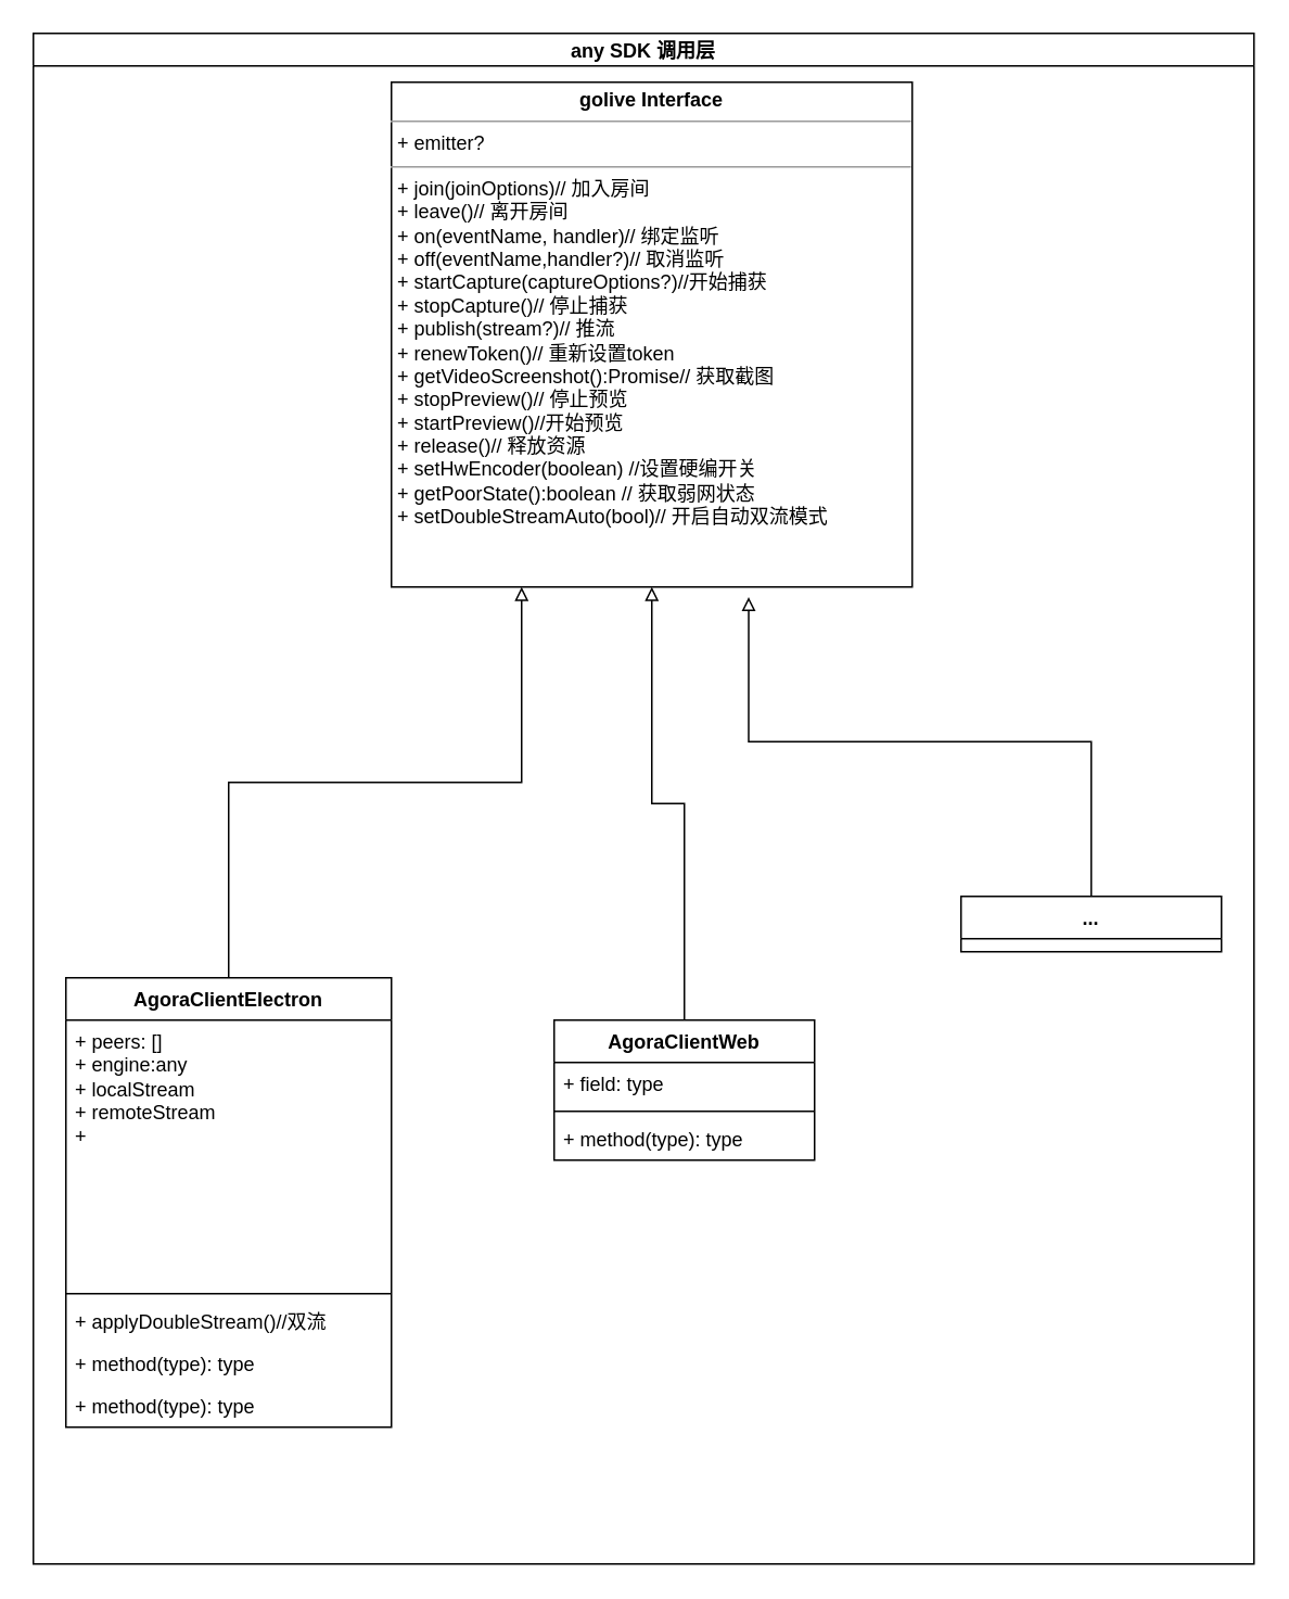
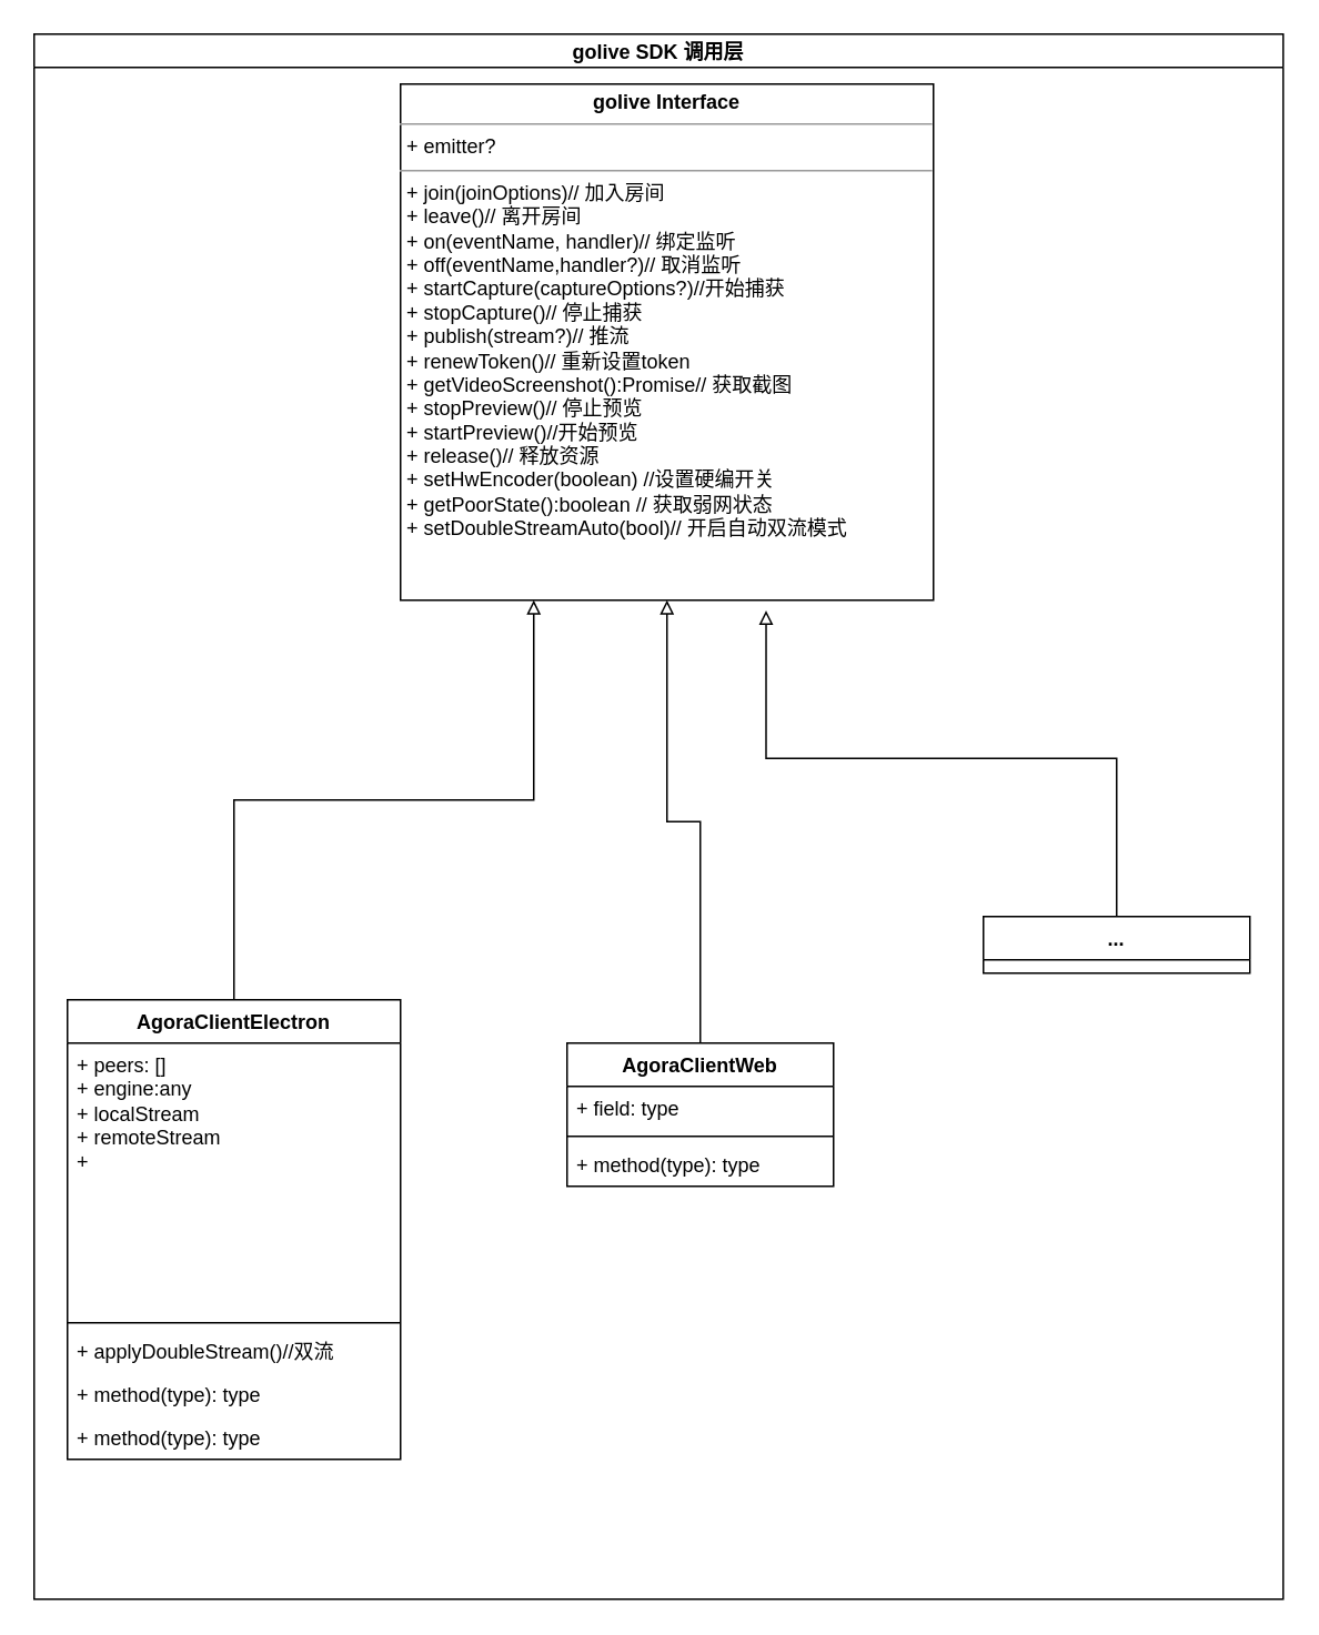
  <mxCell id="0" />
  <mxCell id="1" parent="0" />
- <mxCell id="2" value="any SDK 调用层" style="swimlane;startSize=20;horizontal=1;containerType=tree;" vertex="1" parent="1"><mxGeometry x="20" y="20" width="750" height="940" as="geometry" /></mxCell>
+ <mxCell id="2" value="golive SDK 调用层" style="swimlane;startSize=20;horizontal=1;containerType=tree;" vertex="1" parent="1"><mxGeometry x="20" y="20" width="750" height="940" as="geometry" /></mxCell>
  <mxCell id="3" value="&lt;p style=&quot;margin:0px;margin-top:4px;text-align:center;&quot;&gt;&lt;b&gt;golive Interface&lt;/b&gt;&lt;/p&gt;&lt;hr size=&quot;1&quot;&gt;&lt;p style=&quot;margin:0px;margin-left:4px;&quot;&gt;+ emitter?&lt;br&gt;&lt;/p&gt;&lt;hr size=&quot;1&quot;&gt;&lt;p style=&quot;margin:0px;margin-left:4px;&quot;&gt;+ join(joinOptions)// 加入房间&lt;br&gt;+ leave()// 离开房间&lt;/p&gt;&lt;p style=&quot;margin:0px;margin-left:4px;&quot;&gt;+ on(eventName, handler)// 绑定监听&lt;/p&gt;&lt;p style=&quot;margin:0px;margin-left:4px;&quot;&gt;+ off(eventName,handler?)// 取消监听&lt;/p&gt;&lt;p style=&quot;margin:0px;margin-left:4px;&quot;&gt;+ startCapture(captureOptions?)//开始捕获&lt;/p&gt;&lt;p style=&quot;margin:0px;margin-left:4px;&quot;&gt;+ stopCapture()// 停止捕获&lt;/p&gt;&lt;p style=&quot;margin:0px;margin-left:4px;&quot;&gt;+ publish(stream?)// 推流&lt;/p&gt;&lt;p style=&quot;margin:0px;margin-left:4px;&quot;&gt;+ renewToken()// 重新设置token&lt;/p&gt;&lt;p style=&quot;margin:0px;margin-left:4px;&quot;&gt;+&amp;nbsp;getVideoScreenshot():Promise// 获取截图&lt;/p&gt;&lt;p style=&quot;margin:0px;margin-left:4px;&quot;&gt;+ stopPreview()// 停止预览&lt;/p&gt;&lt;p style=&quot;margin:0px;margin-left:4px;&quot;&gt;+ startPreview()//开始预览&lt;/p&gt;&lt;p style=&quot;margin:0px;margin-left:4px;&quot;&gt;+ release()// 释放资源&lt;/p&gt;&lt;p style=&quot;margin:0px;margin-left:4px;&quot;&gt;+&amp;nbsp;setHwEncoder(boolean) //设置硬编开关&lt;/p&gt;&lt;p style=&quot;margin:0px;margin-left:4px;&quot;&gt;+&amp;nbsp;getPoorState():boolean // 获取弱网状态&lt;/p&gt;&lt;p style=&quot;margin:0px;margin-left:4px;&quot;&gt;+ setDoubleStreamAuto(bool)// 开启自动双流模式&lt;/p&gt;&lt;p style=&quot;margin:0px;margin-left:4px;&quot;&gt;&lt;br&gt;&lt;/p&gt;" style="verticalAlign=top;align=left;overflow=fill;fontSize=12;fontFamily=Helvetica;html=1;whiteSpace=wrap;" vertex="1" parent="2"><mxGeometry x="220" y="30" width="320" height="310" as="geometry" /></mxCell>
  <mxCell id="4" style="edgeStyle=orthogonalEdgeStyle;rounded=0;orthogonalLoop=1;jettySize=auto;html=1;exitX=0.5;exitY=0;exitDx=0;exitDy=0;entryX=0.25;entryY=1;entryDx=0;entryDy=0;endArrow=block;endFill=0;" edge="1" parent="2" source="5" target="3"><mxGeometry relative="1" as="geometry" /></mxCell>
  <mxCell id="5" value="AgoraClientElectron" style="swimlane;fontStyle=1;align=center;verticalAlign=top;childLayout=stackLayout;horizontal=1;startSize=26;horizontalStack=0;resizeParent=1;resizeParentMax=0;resizeLast=0;collapsible=1;marginBottom=0;whiteSpace=wrap;html=1;" vertex="1" parent="2"><mxGeometry x="20" y="580" width="200" height="276" as="geometry"><mxRectangle x="70" y="307" width="160" height="30" as="alternateBounds" /></mxGeometry></mxCell>
  <mxCell id="6" value="+ peers: []&lt;br&gt;+ engine:any&lt;br&gt;+ localStream&lt;br&gt;+ remoteStream&lt;br&gt;+&amp;nbsp;" style="text;strokeColor=none;fillColor=none;align=left;verticalAlign=top;spacingLeft=4;spacingRight=4;overflow=hidden;rotatable=0;points=[[0,0.5],[1,0.5]];portConstraint=eastwest;whiteSpace=wrap;html=1;" vertex="1" parent="5"><mxGeometry y="26" width="200" height="164" as="geometry" /></mxCell>
  <mxCell id="7" value="" style="line;strokeWidth=1;fillColor=none;align=left;verticalAlign=middle;spacingTop=-1;spacingLeft=3;spacingRight=3;rotatable=0;labelPosition=right;points=[];portConstraint=eastwest;strokeColor=inherit;" vertex="1" parent="5"><mxGeometry y="190" width="200" height="8" as="geometry" /></mxCell>
  <mxCell id="8" value="+&amp;nbsp;applyDoubleStream&lt;span style=&quot;background-color: initial;&quot;&gt;()//双流&lt;/span&gt;" style="text;strokeColor=none;fillColor=none;align=left;verticalAlign=top;spacingLeft=4;spacingRight=4;overflow=hidden;rotatable=0;points=[[0,0.5],[1,0.5]];portConstraint=eastwest;whiteSpace=wrap;html=1;" vertex="1" parent="5"><mxGeometry y="198" width="200" height="26" as="geometry" /></mxCell>
  <mxCell id="9" value="+ method(type): type" style="text;strokeColor=none;fillColor=none;align=left;verticalAlign=top;spacingLeft=4;spacingRight=4;overflow=hidden;rotatable=0;points=[[0,0.5],[1,0.5]];portConstraint=eastwest;whiteSpace=wrap;html=1;" vertex="1" parent="5"><mxGeometry y="224" width="200" height="26" as="geometry" /></mxCell>
  <mxCell id="10" value="+ method(type): type" style="text;strokeColor=none;fillColor=none;align=left;verticalAlign=top;spacingLeft=4;spacingRight=4;overflow=hidden;rotatable=0;points=[[0,0.5],[1,0.5]];portConstraint=eastwest;whiteSpace=wrap;html=1;" vertex="1" parent="5"><mxGeometry y="250" width="200" height="26" as="geometry" /></mxCell>
  <mxCell id="11" style="edgeStyle=orthogonalEdgeStyle;rounded=0;orthogonalLoop=1;jettySize=auto;html=1;exitX=0.5;exitY=0;exitDx=0;exitDy=0;entryX=0.5;entryY=1;entryDx=0;entryDy=0;strokeWidth=1;endArrow=block;endFill=0;" edge="1" parent="2" source="12" target="3"><mxGeometry relative="1" as="geometry" /></mxCell>
  <mxCell id="12" value="AgoraClientWeb" style="swimlane;fontStyle=1;align=center;verticalAlign=top;childLayout=stackLayout;horizontal=1;startSize=26;horizontalStack=0;resizeParent=1;resizeParentMax=0;resizeLast=0;collapsible=1;marginBottom=0;whiteSpace=wrap;html=1;" vertex="1" parent="2"><mxGeometry x="320" y="606" width="160" height="86" as="geometry" /></mxCell>
  <mxCell id="13" value="+ field: type" style="text;strokeColor=none;fillColor=none;align=left;verticalAlign=top;spacingLeft=4;spacingRight=4;overflow=hidden;rotatable=0;points=[[0,0.5],[1,0.5]];portConstraint=eastwest;whiteSpace=wrap;html=1;" vertex="1" parent="12"><mxGeometry y="26" width="160" height="26" as="geometry" /></mxCell>
  <mxCell id="14" value="" style="line;strokeWidth=1;fillColor=none;align=left;verticalAlign=middle;spacingTop=-1;spacingLeft=3;spacingRight=3;rotatable=0;labelPosition=right;points=[];portConstraint=eastwest;strokeColor=inherit;" vertex="1" parent="12"><mxGeometry y="52" width="160" height="8" as="geometry" /></mxCell>
  <mxCell id="15" value="+ method(type): type" style="text;strokeColor=none;fillColor=none;align=left;verticalAlign=top;spacingLeft=4;spacingRight=4;overflow=hidden;rotatable=0;points=[[0,0.5],[1,0.5]];portConstraint=eastwest;whiteSpace=wrap;html=1;" vertex="1" parent="12"><mxGeometry y="60" width="160" height="26" as="geometry" /></mxCell>
  <mxCell id="16" value="..." style="swimlane;fontStyle=1;align=center;verticalAlign=top;childLayout=stackLayout;horizontal=1;startSize=26;horizontalStack=0;resizeParent=1;resizeParentMax=0;resizeLast=0;collapsible=1;marginBottom=0;whiteSpace=wrap;html=1;strokeColor=default;" vertex="1" parent="2"><mxGeometry x="570" y="530" width="160" height="34" as="geometry" /></mxCell>
  <mxCell id="17" style="edgeStyle=orthogonalEdgeStyle;rounded=0;orthogonalLoop=1;jettySize=auto;html=1;exitX=0.5;exitY=0;exitDx=0;exitDy=0;entryX=0.686;entryY=1.02;entryDx=0;entryDy=0;entryPerimeter=0;endArrow=block;endFill=0;" edge="1" parent="2" source="16" target="3"><mxGeometry relative="1" as="geometry" /></mxCell>
